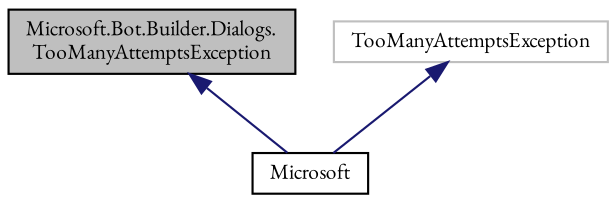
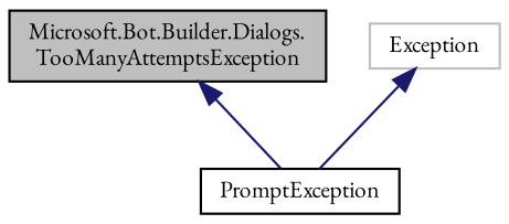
  digraph {
    fontname="EB Garamond"
    node [color=black fillcolor=white fontname="EB Garamond" fontsize=10 shape=record style=filled]
    edge [color=midnightblue dir=back fontname="EB Garamond" fontsize=10 labelfontname=Helvetica labelfontsize=10 style=solid]
    n1 [fillcolor=grey75 fontcolor=black height=0.2 label="Microsoft.Bot.Builder.Dialogs.\lTooManyAttemptsException" width=0.4]
-   n2 [height=0.2 label=Microsoft width=0.4]
-   n3 [color=grey75 height=0.2 label=TooManyAttemptsException width=0.4]
+   n2 [height=0.2 label=PromptException width=0.4]
+   n3 [color=grey75 height=0.2 label=Exception width=0.4]
    n1 -> n2
    n3 -> n2
  }
